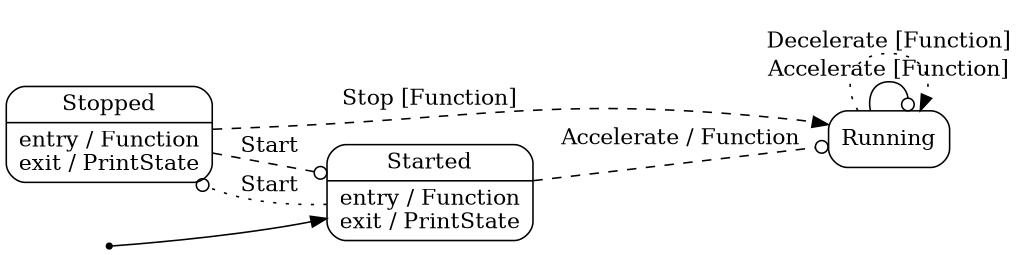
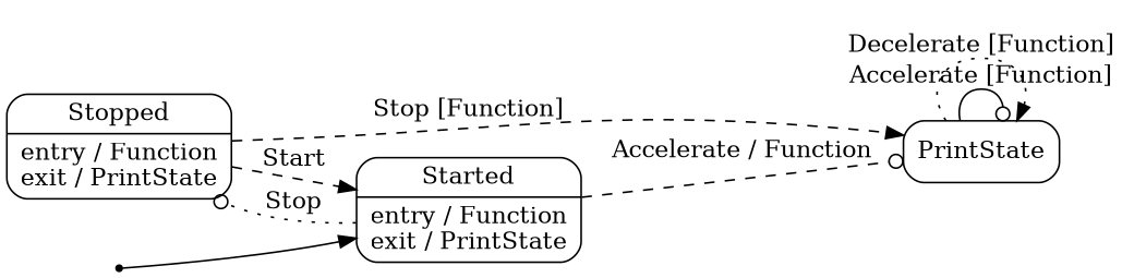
  digraph {
    compound=true
    rankdir=LR
    node [shape=Mrecord]
    edge [arrowhead=odot style=dashed]
    n1 [label="Stopped|entry / Function\nexit / PrintState"]
    n2 [label="Started|entry / Function\nexit / PrintState"]
-   n3 [label=Running]
+   n3 [label=PrintState]
    init [shape=point]
-   n1 -> n2 [label=Start]
+   n1 -> n2 [arrowhead=normal label=Start]
    n1 -> n3 [arrowhead=normal label="Stop [Function]"]
-   n2 -> n1 [label=Start style=dotted]
+   n2 -> n1 [label=Stop style=dotted]
    n2 -> n3 [label="Accelerate / Function"]
    n3 -> n3 [label="Accelerate [Function]" style=solid]
    n3 -> n3 [arrowhead=normal label="Decelerate [Function]" style=dotted]
    init -> n2 [arrowhead=normal style=solid]
  }
